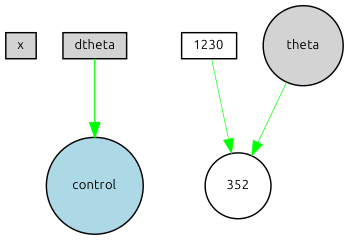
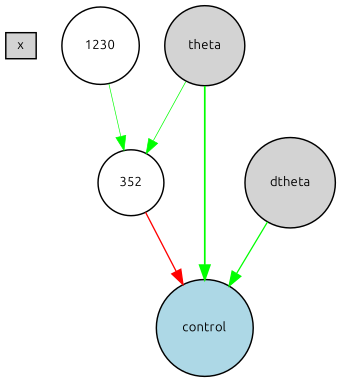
  digraph {
    fontname=Ubuntu
    node [fillcolor=lightgray fontname=Ubuntu fontsize=9 shape=circle style=filled]
    edge [color=green fontname=Ubuntu style=solid]
    x [height=0.2 shape=box width=0.2]
    control [fillcolor=lightblue height=0.2 width=0.2]
-   1230 [fillcolor=white height=0.2 shape=box width=0.2]
+   1230 [fillcolor=white height=0.2 width=0.2]
    n4 [fillcolor=white height=0.2 label=352 width=0.2]
    theta [height=0.2 width=0.2]
-   dtheta [height=0.2 shape=box width=0.2]
+   dtheta [height=0.2 width=0.2]
    1230 -> n4 [penwidth=0.45060357134160367]
+   n4 -> control [color=red penwidth=0.9136715823016353]
+   theta -> control [penwidth=1.1886331335956155]
    theta -> n4 [penwidth=0.4969462005672123]
    dtheta -> control [penwidth=0.8709052688236772]
  }
